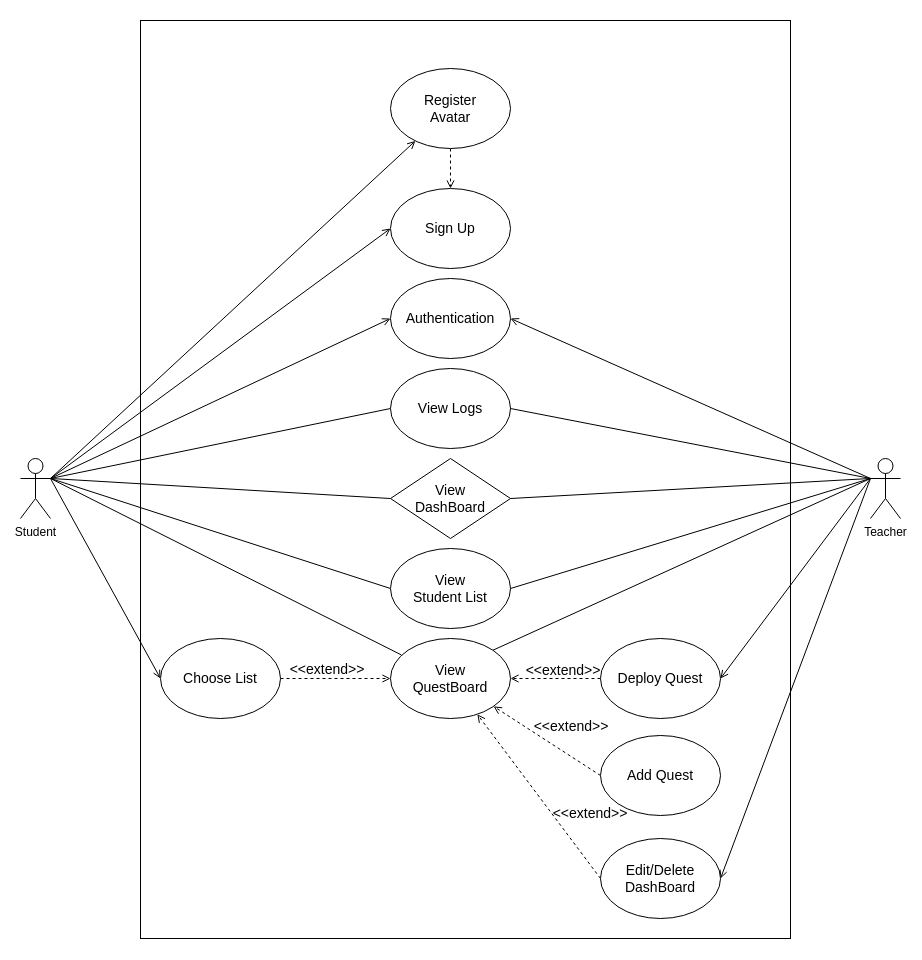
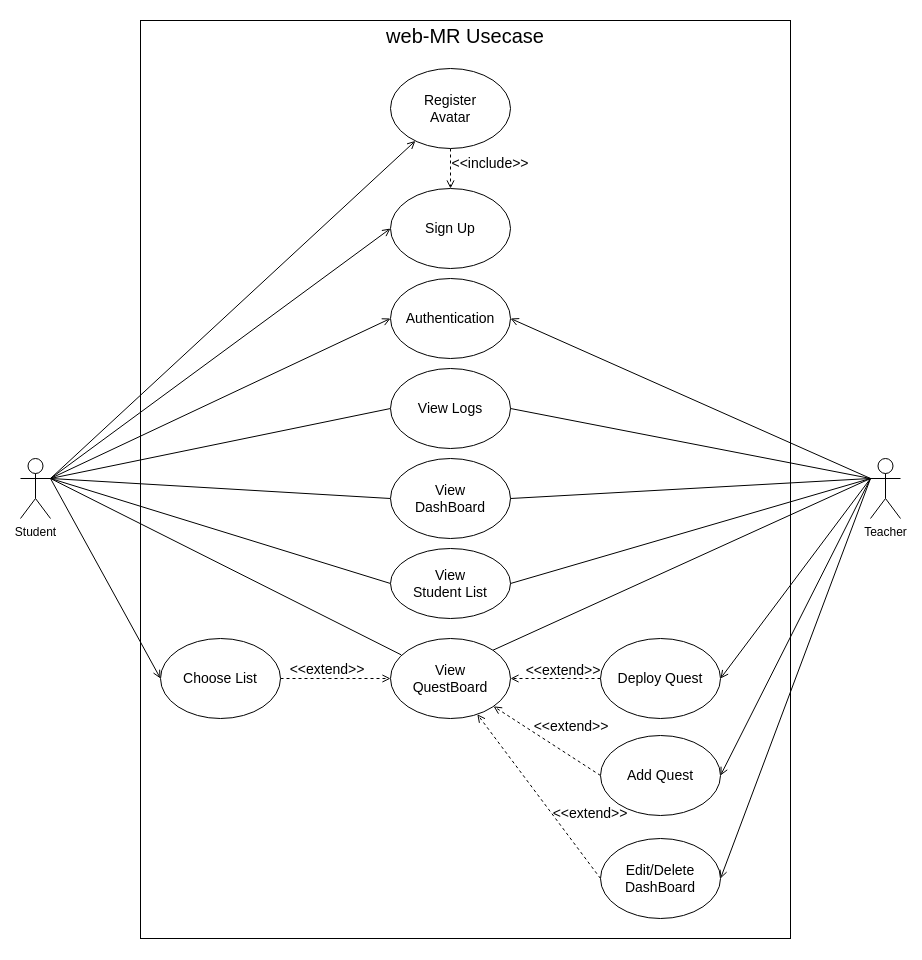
  <mxCell id="0" />
  <mxCell id="1" parent="0" />
  <mxCell id="2" value="" style="rounded=0;whiteSpace=wrap;html=1;" parent="1" vertex="1"><mxGeometry x="140" y="20" width="650" height="918" as="geometry" /></mxCell>
  <mxCell id="3" style="rounded=0;orthogonalLoop=1;jettySize=auto;html=1;fontSize=14;endArrow=open;endFill=0;entryX=0;entryY=0.5;entryDx=0;entryDy=0;exitX=1;exitY=0.333;exitDx=0;exitDy=0;exitPerimeter=0;" edge="1" parent="1" source="9" target="10"><mxGeometry relative="1" as="geometry"><mxPoint x="260" y="406" as="sourcePoint" /></mxGeometry></mxCell>
  <mxCell id="4" style="edgeStyle=none;rounded=0;orthogonalLoop=1;jettySize=auto;html=1;fontSize=14;endArrow=none;endFill=0;entryX=0.089;entryY=0.204;entryDx=0;entryDy=0;exitX=1;exitY=0.333;exitDx=0;exitDy=0;exitPerimeter=0;entryPerimeter=0;" edge="1" parent="1" source="9" target="11"><mxGeometry relative="1" as="geometry"><mxPoint x="260" y="406" as="sourcePoint" /></mxGeometry></mxCell>
  <mxCell id="5" style="edgeStyle=none;rounded=0;orthogonalLoop=1;jettySize=auto;html=1;fontSize=14;endArrow=none;endFill=0;entryX=0;entryY=0.5;entryDx=0;entryDy=0;exitX=1;exitY=0.333;exitDx=0;exitDy=0;exitPerimeter=0;" edge="1" parent="1" source="9" target="12"><mxGeometry relative="1" as="geometry"><mxPoint x="260" y="406" as="sourcePoint" /></mxGeometry></mxCell>
  <mxCell id="6" style="edgeStyle=none;rounded=0;orthogonalLoop=1;jettySize=auto;html=1;fontSize=14;endArrow=none;endFill=0;entryX=0;entryY=0.5;entryDx=0;entryDy=0;exitX=1;exitY=0.333;exitDx=0;exitDy=0;exitPerimeter=0;" edge="1" parent="1" source="9" target="25"><mxGeometry relative="1" as="geometry"><mxPoint x="260" y="406" as="sourcePoint" /></mxGeometry></mxCell>
  <mxCell id="7" style="edgeStyle=none;rounded=0;orthogonalLoop=1;jettySize=auto;html=1;entryX=0;entryY=0.5;entryDx=0;entryDy=0;fontSize=14;endArrow=none;endFill=0;exitX=1;exitY=0.333;exitDx=0;exitDy=0;exitPerimeter=0;" edge="1" parent="1" source="9" target="26"><mxGeometry relative="1" as="geometry"><mxPoint x="70" y="308" as="sourcePoint" /></mxGeometry></mxCell>
  <mxCell id="8" style="edgeStyle=none;rounded=0;orthogonalLoop=1;jettySize=auto;html=1;entryX=0;entryY=0.5;entryDx=0;entryDy=0;fontSize=20;endArrow=open;endFill=0;exitX=1;exitY=0.333;exitDx=0;exitDy=0;exitPerimeter=0;startArrow=none;startFill=0;" edge="1" parent="1" source="9" target="15"><mxGeometry relative="1" as="geometry"><mxPoint x="70" y="308" as="sourcePoint" /></mxGeometry></mxCell>
  <mxCell id="9" value="Student" style="shape=umlActor;verticalLabelPosition=bottom;verticalAlign=top;html=1;outlineConnect=0;" parent="1" vertex="1"><mxGeometry x="20" y="458" width="30" height="60" as="geometry" /></mxCell>
  <mxCell id="10" value="&lt;font style=&quot;font-size: 14px;&quot;&gt;Authentication&lt;/font&gt;" style="ellipse;whiteSpace=wrap;html=1;" parent="1" vertex="1"><mxGeometry x="390" y="278" width="120" height="80" as="geometry" /></mxCell>
  <mxCell id="11" value="&lt;font style=&quot;font-size: 14px;&quot;&gt;View&lt;br&gt;QuestBoard&lt;/font&gt;" style="ellipse;whiteSpace=wrap;html=1;" parent="1" vertex="1"><mxGeometry x="390" y="638" width="120" height="80" as="geometry" /></mxCell>
  <mxCell id="12" value="&lt;font style=&quot;font-size: 14px;&quot;&gt;View Logs&lt;/font&gt;" style="ellipse;whiteSpace=wrap;html=1;" vertex="1" parent="1"><mxGeometry x="390" y="368" width="120" height="80" as="geometry" /></mxCell>
+ <mxCell id="13" value="&lt;font style=&quot;font-size: 20px;&quot;&gt;web-MR Usecase&lt;/font&gt;" style="text;html=1;strokeColor=none;fillColor=none;align=center;verticalAlign=middle;whiteSpace=wrap;rounded=0;fontSize=14;" vertex="1" parent="1"><mxGeometry x="250" y="20" width="430" height="30" as="geometry" /></mxCell>
  <mxCell id="14" style="edgeStyle=none;rounded=0;orthogonalLoop=1;jettySize=auto;html=1;fontSize=14;endArrow=open;endFill=0;dashed=1;" edge="1" parent="1" source="15" target="11"><mxGeometry relative="1" as="geometry" /></mxCell>
  <mxCell id="15" value="&lt;span style=&quot;font-size: 14px;&quot;&gt;Choose List&lt;/span&gt;" style="ellipse;whiteSpace=wrap;html=1;" vertex="1" parent="1"><mxGeometry x="160" y="638" width="120" height="80" as="geometry" /></mxCell>
  <mxCell id="16" style="edgeStyle=none;rounded=0;orthogonalLoop=1;jettySize=auto;html=1;fontSize=20;endArrow=open;endFill=0;entryX=1;entryY=0.5;entryDx=0;entryDy=0;dashed=1;exitX=0;exitY=0.5;exitDx=0;exitDy=0;" edge="1" parent="1" source="18" target="11"><mxGeometry relative="1" as="geometry" /></mxCell>
  <mxCell id="17" style="edgeStyle=none;rounded=0;orthogonalLoop=1;jettySize=auto;html=1;entryX=0;entryY=0.333;entryDx=0;entryDy=0;entryPerimeter=0;fontSize=20;endArrow=none;endFill=0;exitX=1;exitY=0.5;exitDx=0;exitDy=0;startArrow=open;startFill=0;" edge="1" parent="1" source="18" target="46"><mxGeometry relative="1" as="geometry" /></mxCell>
  <mxCell id="18" value="&lt;span style=&quot;font-size: 14px;&quot;&gt;Deploy Quest&lt;/span&gt;" style="ellipse;whiteSpace=wrap;html=1;" vertex="1" parent="1"><mxGeometry x="600" y="638" width="120" height="80" as="geometry" /></mxCell>
  <mxCell id="19" style="edgeStyle=none;rounded=0;orthogonalLoop=1;jettySize=auto;html=1;fontSize=20;endArrow=open;endFill=0;dashed=1;exitX=0;exitY=0.5;exitDx=0;exitDy=0;" edge="1" parent="1" source="21" target="11"><mxGeometry relative="1" as="geometry" /></mxCell>
  <mxCell id="20" style="edgeStyle=none;rounded=0;orthogonalLoop=1;jettySize=auto;html=1;entryX=0;entryY=0.333;entryDx=0;entryDy=0;entryPerimeter=0;fontSize=20;endArrow=none;endFill=0;exitX=1;exitY=0.5;exitDx=0;exitDy=0;startArrow=open;startFill=0;" edge="1" parent="1" source="21" target="46"><mxGeometry relative="1" as="geometry" /></mxCell>
  <mxCell id="21" value="&lt;span style=&quot;font-size: 14px;&quot;&gt;Edit/Delete DashBoard&lt;/span&gt;" style="ellipse;whiteSpace=wrap;html=1;" vertex="1" parent="1"><mxGeometry x="600" y="838" width="120" height="80" as="geometry" /></mxCell>
  <mxCell id="22" style="edgeStyle=none;rounded=0;orthogonalLoop=1;jettySize=auto;html=1;fontSize=20;endArrow=open;endFill=0;dashed=1;exitX=0;exitY=0.5;exitDx=0;exitDy=0;" edge="1" parent="1" source="24" target="11"><mxGeometry relative="1" as="geometry" /></mxCell>
+ <mxCell id="23" style="edgeStyle=none;rounded=0;orthogonalLoop=1;jettySize=auto;html=1;entryX=0;entryY=0.333;entryDx=0;entryDy=0;entryPerimeter=0;fontSize=20;endArrow=none;endFill=0;exitX=1;exitY=0.5;exitDx=0;exitDy=0;startArrow=open;startFill=0;" edge="1" parent="1" source="24" target="46"><mxGeometry relative="1" as="geometry" /></mxCell>
  <mxCell id="24" value="&lt;span style=&quot;font-size: 14px;&quot;&gt;Add Quest&lt;/span&gt;" style="ellipse;whiteSpace=wrap;html=1;" vertex="1" parent="1"><mxGeometry x="600" y="735" width="120" height="80" as="geometry" /></mxCell>
- <mxCell id="25" value="&lt;span style=&quot;font-size: 14px;&quot;&gt;View &lt;br&gt;DashBoard&lt;/span&gt;" style="rhombus;whiteSpace=wrap;html=1;" vertex="1" parent="1"><mxGeometry x="390" y="458" width="120" height="80" as="geometry" /></mxCell>
- <mxCell id="26" value="&lt;span style=&quot;font-size: 14px;&quot;&gt;View &lt;br&gt;Student List&lt;/span&gt;" style="ellipse;whiteSpace=wrap;html=1;" vertex="1" parent="1"><mxGeometry x="390" y="548" width="120" height="80" as="geometry" /></mxCell>
+ <mxCell id="25" value="&lt;span style=&quot;font-size: 14px;&quot;&gt;View &lt;br&gt;DashBoard&lt;/span&gt;" style="ellipse;whiteSpace=wrap;html=1;" vertex="1" parent="1"><mxGeometry x="390" y="458" width="120" height="80" as="geometry" /></mxCell>
+ <mxCell id="26" value="&lt;span style=&quot;font-size: 14px;&quot;&gt;View &lt;br&gt;Student List&lt;/span&gt;" style="ellipse;whiteSpace=wrap;html=1;" vertex="1" parent="1"><mxGeometry x="390" y="548" width="120" height="70" as="geometry" /></mxCell>
  <mxCell id="27" style="edgeStyle=none;rounded=0;orthogonalLoop=1;jettySize=auto;html=1;fontSize=14;endArrow=open;endFill=0;dashed=1;" edge="1" parent="1"><mxGeometry relative="1" as="geometry" /></mxCell>
  <mxCell id="28" value="" style="group" vertex="1" connectable="0" parent="1"><mxGeometry x="287" y="654" width="80" height="30" as="geometry" /></mxCell>
  <mxCell id="29" value="" style="group" vertex="1" connectable="0" parent="28"><mxGeometry width="80" height="30" as="geometry" /></mxCell>
  <mxCell id="30" style="edgeStyle=none;rounded=0;orthogonalLoop=1;jettySize=auto;html=1;fontSize=14;endArrow=open;endFill=0;dashed=1;" edge="1" parent="29"><mxGeometry relative="1" as="geometry" /></mxCell>
  <mxCell id="31" value="&amp;lt;&amp;lt;extend&amp;gt;&amp;gt;" style="text;html=1;strokeColor=none;fillColor=none;align=center;verticalAlign=middle;whiteSpace=wrap;rounded=0;fontSize=14;" vertex="1" parent="29"><mxGeometry width="80" height="30" as="geometry" /></mxCell>
  <mxCell id="32" style="edgeStyle=none;rounded=0;orthogonalLoop=1;jettySize=auto;html=1;entryX=1;entryY=0.333;entryDx=0;entryDy=0;entryPerimeter=0;fontSize=14;endArrow=none;endFill=0;exitX=0;exitY=0.5;exitDx=0;exitDy=0;startArrow=open;startFill=0;" edge="1" parent="1" source="33" target="9"><mxGeometry relative="1" as="geometry"><mxPoint x="260" y="406" as="targetPoint" /></mxGeometry></mxCell>
  <mxCell id="33" value="&lt;span style=&quot;font-size: 14px;&quot;&gt;Sign Up&lt;/span&gt;" style="ellipse;whiteSpace=wrap;html=1;" vertex="1" parent="1"><mxGeometry x="390" y="188" width="120" height="80" as="geometry" /></mxCell>
  <mxCell id="34" style="edgeStyle=none;rounded=0;orthogonalLoop=1;jettySize=auto;html=1;dashed=1;fontSize=14;endArrow=open;endFill=0;" edge="1" parent="1" source="36" target="33"><mxGeometry relative="1" as="geometry" /></mxCell>
  <mxCell id="35" style="edgeStyle=none;rounded=0;orthogonalLoop=1;jettySize=auto;html=1;entryX=1;entryY=0.333;entryDx=0;entryDy=0;entryPerimeter=0;fontSize=20;endArrow=none;endFill=0;startArrow=open;startFill=0;" edge="1" parent="1" source="36" target="9"><mxGeometry relative="1" as="geometry" /></mxCell>
  <mxCell id="36" value="&lt;span style=&quot;font-size: 14px;&quot;&gt;Register&lt;br&gt;Avatar&lt;br&gt;&lt;/span&gt;" style="ellipse;whiteSpace=wrap;html=1;" vertex="1" parent="1"><mxGeometry x="390" y="68" width="120" height="80" as="geometry" /></mxCell>
  <mxCell id="37" value="" style="group" vertex="1" connectable="0" parent="1"><mxGeometry x="450" y="148" width="80" height="30" as="geometry" /></mxCell>
  <mxCell id="38" value="" style="group" vertex="1" connectable="0" parent="37"><mxGeometry width="80" height="30" as="geometry" /></mxCell>
  <mxCell id="39" style="edgeStyle=none;rounded=0;orthogonalLoop=1;jettySize=auto;html=1;fontSize=14;endArrow=open;endFill=0;dashed=1;" edge="1" parent="38"><mxGeometry relative="1" as="geometry" /></mxCell>
+ <mxCell id="40" value="&amp;lt;&amp;lt;include&amp;gt;&amp;gt;" style="text;html=1;strokeColor=none;fillColor=none;align=center;verticalAlign=middle;whiteSpace=wrap;rounded=0;fontSize=14;" vertex="1" parent="38"><mxGeometry width="80" height="30" as="geometry" /></mxCell>
  <mxCell id="41" style="edgeStyle=none;rounded=0;orthogonalLoop=1;jettySize=auto;html=1;entryX=1;entryY=0.5;entryDx=0;entryDy=0;fontSize=20;endArrow=open;endFill=0;exitX=0;exitY=0.333;exitDx=0;exitDy=0;exitPerimeter=0;" edge="1" parent="1" source="46" target="10"><mxGeometry relative="1" as="geometry" /></mxCell>
  <mxCell id="42" style="edgeStyle=none;rounded=0;orthogonalLoop=1;jettySize=auto;html=1;fontSize=20;endArrow=none;endFill=0;entryX=1;entryY=0;entryDx=0;entryDy=0;exitX=0;exitY=0.333;exitDx=0;exitDy=0;exitPerimeter=0;" edge="1" parent="1" source="46" target="11"><mxGeometry relative="1" as="geometry" /></mxCell>
  <mxCell id="43" style="edgeStyle=none;rounded=0;orthogonalLoop=1;jettySize=auto;html=1;fontSize=20;endArrow=none;endFill=0;exitX=0;exitY=0.333;exitDx=0;exitDy=0;exitPerimeter=0;entryX=1;entryY=0.5;entryDx=0;entryDy=0;" edge="1" parent="1" source="46" target="12"><mxGeometry relative="1" as="geometry" /></mxCell>
  <mxCell id="44" style="edgeStyle=none;rounded=0;orthogonalLoop=1;jettySize=auto;html=1;fontSize=20;endArrow=none;endFill=0;exitX=0;exitY=0.333;exitDx=0;exitDy=0;exitPerimeter=0;entryX=1;entryY=0.5;entryDx=0;entryDy=0;" edge="1" parent="1" source="46" target="25"><mxGeometry relative="1" as="geometry" /></mxCell>
  <mxCell id="45" style="edgeStyle=none;rounded=0;orthogonalLoop=1;jettySize=auto;html=1;fontSize=20;endArrow=none;endFill=0;exitX=0;exitY=0.333;exitDx=0;exitDy=0;exitPerimeter=0;entryX=1;entryY=0.5;entryDx=0;entryDy=0;" edge="1" parent="1" source="46" target="26"><mxGeometry relative="1" as="geometry" /></mxCell>
  <mxCell id="46" value="Teacher" style="shape=umlActor;verticalLabelPosition=bottom;verticalAlign=top;html=1;outlineConnect=0;" vertex="1" parent="1"><mxGeometry x="870" y="458" width="30" height="60" as="geometry" /></mxCell>
  <mxCell id="47" value="" style="group" vertex="1" connectable="0" parent="1"><mxGeometry x="523" y="655" width="80" height="30" as="geometry" /></mxCell>
  <mxCell id="48" value="" style="group" vertex="1" connectable="0" parent="47"><mxGeometry width="80" height="30" as="geometry" /></mxCell>
  <mxCell id="49" style="edgeStyle=none;rounded=0;orthogonalLoop=1;jettySize=auto;html=1;fontSize=14;endArrow=open;endFill=0;dashed=1;" edge="1" parent="48"><mxGeometry relative="1" as="geometry" /></mxCell>
  <mxCell id="50" value="&amp;lt;&amp;lt;extend&amp;gt;&amp;gt;" style="text;html=1;strokeColor=none;fillColor=none;align=center;verticalAlign=middle;whiteSpace=wrap;rounded=0;fontSize=14;" vertex="1" parent="48"><mxGeometry width="80" height="30" as="geometry" /></mxCell>
  <mxCell id="51" value="" style="group" vertex="1" connectable="0" parent="1"><mxGeometry x="531" y="711" width="80" height="30" as="geometry" /></mxCell>
  <mxCell id="52" value="" style="group" vertex="1" connectable="0" parent="51"><mxGeometry width="80" height="30" as="geometry" /></mxCell>
  <mxCell id="53" style="edgeStyle=none;rounded=0;orthogonalLoop=1;jettySize=auto;html=1;fontSize=14;endArrow=open;endFill=0;dashed=1;" edge="1" parent="52"><mxGeometry relative="1" as="geometry" /></mxCell>
  <mxCell id="54" value="&amp;lt;&amp;lt;extend&amp;gt;&amp;gt;" style="text;html=1;strokeColor=none;fillColor=none;align=center;verticalAlign=middle;whiteSpace=wrap;rounded=0;fontSize=14;" vertex="1" parent="52"><mxGeometry width="80" height="30" as="geometry" /></mxCell>
  <mxCell id="55" value="" style="group" vertex="1" connectable="0" parent="1"><mxGeometry x="550" y="798" width="80" height="30" as="geometry" /></mxCell>
  <mxCell id="56" value="" style="group" vertex="1" connectable="0" parent="55"><mxGeometry width="80" height="30" as="geometry" /></mxCell>
  <mxCell id="57" style="edgeStyle=none;rounded=0;orthogonalLoop=1;jettySize=auto;html=1;fontSize=14;endArrow=open;endFill=0;dashed=1;" edge="1" parent="56"><mxGeometry relative="1" as="geometry" /></mxCell>
  <mxCell id="58" value="&amp;lt;&amp;lt;extend&amp;gt;&amp;gt;" style="text;html=1;strokeColor=none;fillColor=none;align=center;verticalAlign=middle;whiteSpace=wrap;rounded=0;fontSize=14;" vertex="1" parent="56"><mxGeometry width="80" height="30" as="geometry" /></mxCell>
